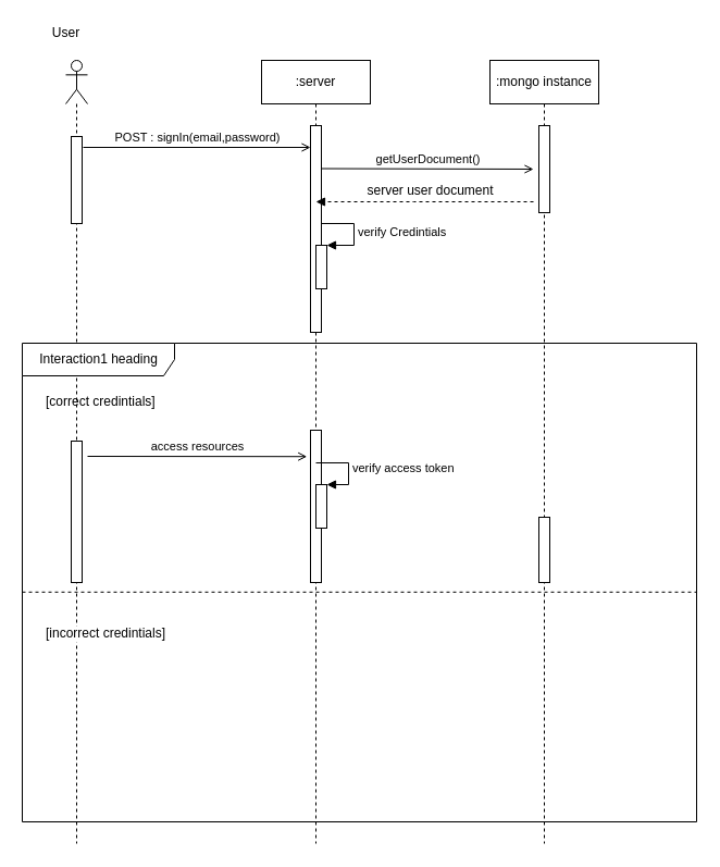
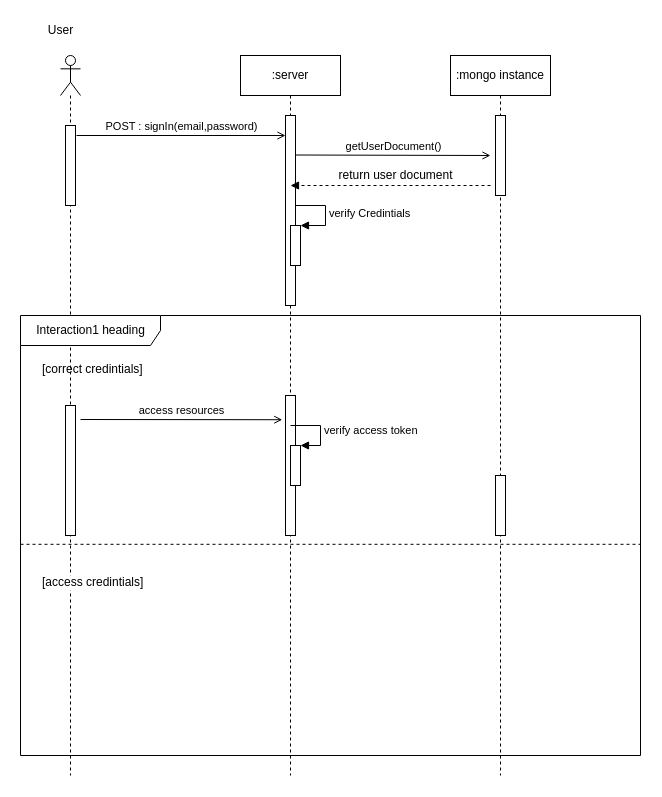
  <mxCell id="0" />
  <mxCell id="1" parent="0" />
  <mxCell id="2" value="" style="shape=umlLifeline;participant=umlActor;perimeter=lifelinePerimeter;whiteSpace=wrap;html=1;container=1;collapsible=0;recursiveResize=0;verticalAlign=top;spacingTop=36;outlineConnect=0;" parent="1" vertex="1"><mxGeometry x="60" y="55" width="20" height="720" as="geometry" /></mxCell>
  <mxCell id="3" value="" style="html=1;points=[];perimeter=orthogonalPerimeter;fillColor=#FFFFFF;" parent="2" vertex="1"><mxGeometry x="5" y="70" width="10" height="80" as="geometry" /></mxCell>
  <mxCell id="4" value="" style="html=1;points=[];perimeter=orthogonalPerimeter;fillColor=#FFFFFF;" parent="2" vertex="1"><mxGeometry x="5" y="350" width="10" height="130" as="geometry" /></mxCell>
  <mxCell id="5" value="User" style="text;html=1;align=center;verticalAlign=middle;resizable=0;points=[];autosize=1;strokeColor=none;fillColor=none;" parent="1" vertex="1"><mxGeometry x="40" y="20" width="40" height="20" as="geometry" /></mxCell>
  <mxCell id="6" value=":server" style="shape=umlLifeline;perimeter=lifelinePerimeter;whiteSpace=wrap;html=1;container=1;collapsible=0;recursiveResize=0;outlineConnect=0;" parent="1" vertex="1"><mxGeometry x="240" y="55" width="100" height="720" as="geometry" /></mxCell>
  <mxCell id="7" value="" style="html=1;points=[];perimeter=orthogonalPerimeter;fillColor=#FFFFFF;" parent="6" vertex="1"><mxGeometry x="45" y="60" width="10" height="190" as="geometry" /></mxCell>
  <mxCell id="8" value="" style="html=1;points=[];perimeter=orthogonalPerimeter;fillColor=#FFFFFF;" parent="6" vertex="1"><mxGeometry x="50" y="170" width="10" height="40" as="geometry" /></mxCell>
  <mxCell id="9" value="verify Credintials" style="edgeStyle=orthogonalEdgeStyle;html=1;align=left;spacingLeft=2;endArrow=block;rounded=0;entryX=1;entryY=0;" parent="6" target="8" edge="1"><mxGeometry relative="1" as="geometry"><mxPoint x="55" y="150" as="sourcePoint" /><Array as="points"><mxPoint x="85" y="150" /></Array></mxGeometry></mxCell>
  <mxCell id="10" value="" style="html=1;points=[];perimeter=orthogonalPerimeter;fillColor=#FFFFFF;" parent="6" vertex="1"><mxGeometry x="45" y="340" width="10" height="140" as="geometry" /></mxCell>
  <mxCell id="11" value="" style="html=1;points=[];perimeter=orthogonalPerimeter;strokeColor=default;fillColor=#FFFFFF;" parent="6" vertex="1"><mxGeometry x="50" y="390" width="10" height="40" as="geometry" /></mxCell>
  <mxCell id="12" value="verify access token" style="edgeStyle=orthogonalEdgeStyle;html=1;align=left;spacingLeft=2;endArrow=block;rounded=0;entryX=1;entryY=0;" parent="6" target="11" edge="1"><mxGeometry relative="1" as="geometry"><mxPoint x="50" y="370" as="sourcePoint" /><Array as="points"><mxPoint x="80" y="370" /></Array></mxGeometry></mxCell>
  <mxCell id="13" value=":mongo instance" style="shape=umlLifeline;perimeter=lifelinePerimeter;whiteSpace=wrap;html=1;container=1;collapsible=0;recursiveResize=0;outlineConnect=0;" parent="1" vertex="1"><mxGeometry x="450" y="55" width="100" height="720" as="geometry" /></mxCell>
  <mxCell id="14" value="" style="html=1;points=[];perimeter=orthogonalPerimeter;fillColor=#FFFFFF;" parent="13" vertex="1"><mxGeometry x="45" y="60" width="10" height="80" as="geometry" /></mxCell>
  <mxCell id="15" value="getUserDocument()" style="html=1;verticalAlign=bottom;labelBackgroundColor=none;endArrow=open;endFill=0;" parent="13" edge="1"><mxGeometry width="160" relative="1" as="geometry"><mxPoint x="-155" y="99.5" as="sourcePoint" /><mxPoint x="40" y="100" as="targetPoint" /></mxGeometry></mxCell>
  <mxCell id="16" value="" style="html=1;points=[];perimeter=orthogonalPerimeter;fillColor=#FFFFFF;" parent="13" vertex="1"><mxGeometry x="45" y="420" width="10" height="60" as="geometry" /></mxCell>
  <mxCell id="17" value="POST : signIn(email,password)" style="html=1;verticalAlign=bottom;labelBackgroundColor=none;endArrow=open;endFill=0;exitX=1.1;exitY=0.125;exitDx=0;exitDy=0;exitPerimeter=0;" parent="1" source="3" target="7" edge="1"><mxGeometry width="160" relative="1" as="geometry"><mxPoint x="80" y="135" as="sourcePoint" /><mxPoint x="295" y="135" as="targetPoint" /></mxGeometry></mxCell>
  <mxCell id="18" value="" style="html=1;verticalAlign=bottom;labelBackgroundColor=none;endArrow=block;endFill=1;dashed=1;" parent="1" edge="1"><mxGeometry width="160" relative="1" as="geometry"><mxPoint x="490" y="185" as="sourcePoint" /><mxPoint x="290" y="185" as="targetPoint" /><Array as="points"><mxPoint x="390" y="185" /></Array></mxGeometry></mxCell>
  <mxCell id="19" value="Interaction1 heading" style="shape=umlFrame;tabWidth=110;tabHeight=30;tabPosition=left;html=1;boundedLbl=1;labelInHeader=1;width=140;height=30;" parent="1" vertex="1"><mxGeometry x="20" y="315" width="620" height="440" as="geometry" /></mxCell>
  <mxCell id="20" value="[correct credintials]" style="text" parent="19" vertex="1"><mxGeometry width="100" height="20" relative="1" as="geometry"><mxPoint x="20" y="40" as="offset" /></mxGeometry></mxCell>
- <mxCell id="21" value="[incorrect credintials]" style="line;strokeWidth=1;dashed=1;labelPosition=center;verticalLabelPosition=bottom;align=left;verticalAlign=top;spacingLeft=20;spacingTop=15;" parent="19" vertex="1"><mxGeometry y="220" width="620" height="17.6" as="geometry" /></mxCell>
- <mxCell id="22" value="server user document" style="text;html=1;align=center;verticalAlign=middle;resizable=0;points=[];autosize=1;strokeColor=none;fillColor=none;" parent="1" vertex="1"><mxGeometry x="330" y="165" width="130" height="20" as="geometry" /></mxCell>
+ <mxCell id="21" value="[access credintials]" style="line;strokeWidth=1;dashed=1;labelPosition=center;verticalLabelPosition=bottom;align=left;verticalAlign=top;spacingLeft=20;spacingTop=15;" parent="19" vertex="1"><mxGeometry y="220" width="620" height="17.6" as="geometry" /></mxCell>
+ <mxCell id="22" value="return user document" style="text;html=1;align=center;verticalAlign=middle;resizable=0;points=[];autosize=1;strokeColor=none;fillColor=none;" parent="1" vertex="1"><mxGeometry x="330" y="165" width="130" height="20" as="geometry" /></mxCell>
  <mxCell id="23" value="access resources" style="html=1;verticalAlign=bottom;labelBackgroundColor=none;endArrow=open;endFill=0;entryX=-0.324;entryY=0.173;entryDx=0;entryDy=0;entryPerimeter=0;" parent="1" target="10" edge="1"><mxGeometry width="160" relative="1" as="geometry"><mxPoint x="80" y="419" as="sourcePoint" /><mxPoint x="280" y="463" as="targetPoint" /></mxGeometry></mxCell>
